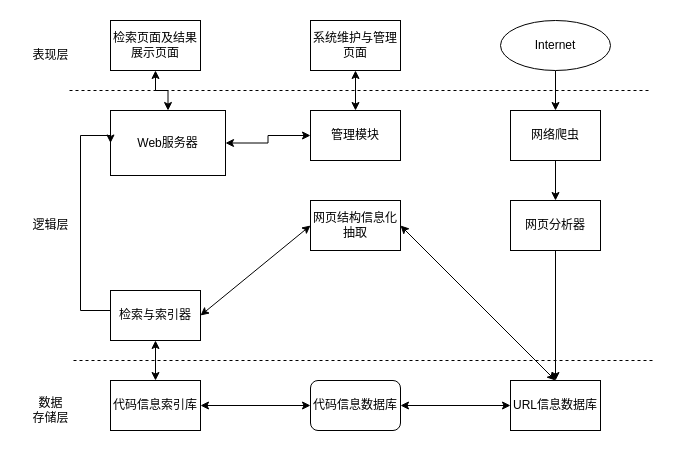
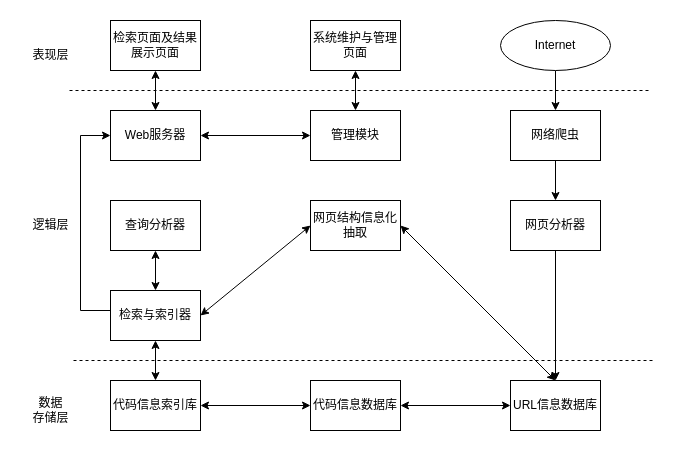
  <mxCell id="0" />
  <mxCell id="1" parent="0" />
  <mxCell id="2" value="" style="edgeStyle=orthogonalEdgeStyle;rounded=0;orthogonalLoop=1;jettySize=auto;html=1;startArrow=classic;startFill=1;" parent="1" source="3" target="5" edge="1"><mxGeometry relative="1" as="geometry" /></mxCell>
  <mxCell id="3" value="检索页面及结果展示页面" style="rounded=0;whiteSpace=wrap;html=1;" parent="1" vertex="1"><mxGeometry x="110" y="20" width="90" height="50" as="geometry" /></mxCell>
  <mxCell id="4" value="" style="edgeStyle=orthogonalEdgeStyle;rounded=0;orthogonalLoop=1;jettySize=auto;html=1;startArrow=classic;startFill=1;" parent="1" source="5" target="14" edge="1"><mxGeometry relative="1" as="geometry" /></mxCell>
- <mxCell id="5" value="Web服务器" style="rounded=0;whiteSpace=wrap;html=1;" parent="1" vertex="1"><mxGeometry x="110" y="110" width="115" height="65" as="geometry" /></mxCell>
+ <mxCell id="5" value="Web服务器" style="rounded=0;whiteSpace=wrap;html=1;" parent="1" vertex="1"><mxGeometry x="110" y="110" width="90" height="50" as="geometry" /></mxCell>
+ <mxCell id="6" value="" style="edgeStyle=orthogonalEdgeStyle;rounded=0;orthogonalLoop=1;jettySize=auto;html=1;startArrow=classic;startFill=1;" parent="1" source="7" target="9" edge="1"><mxGeometry relative="1" as="geometry" /></mxCell>
+ <mxCell id="7" value="查询分析器" style="rounded=0;whiteSpace=wrap;html=1;" parent="1" vertex="1"><mxGeometry x="110" y="200" width="90" height="50" as="geometry" /></mxCell>
  <mxCell id="8" value="" style="edgeStyle=orthogonalEdgeStyle;rounded=0;orthogonalLoop=1;jettySize=auto;html=1;startArrow=classic;startFill=1;" parent="1" source="9" target="11" edge="1"><mxGeometry relative="1" as="geometry" /></mxCell>
  <mxCell id="9" value="检索与索引器" style="rounded=0;whiteSpace=wrap;html=1;" parent="1" vertex="1"><mxGeometry x="110" y="290" width="90" height="50" as="geometry" /></mxCell>
  <mxCell id="10" value="" style="edgeStyle=orthogonalEdgeStyle;rounded=0;orthogonalLoop=1;jettySize=auto;html=1;startArrow=classic;startFill=1;" parent="1" source="11" target="17" edge="1"><mxGeometry relative="1" as="geometry" /></mxCell>
  <mxCell id="11" value="代码信息索引库" style="rounded=0;whiteSpace=wrap;html=1;" parent="1" vertex="1"><mxGeometry x="110" y="380" width="90" height="50" as="geometry" /></mxCell>
  <mxCell id="12" value="" style="edgeStyle=orthogonalEdgeStyle;rounded=0;orthogonalLoop=1;jettySize=auto;html=1;startArrow=classic;startFill=1;" parent="1" source="13" target="14" edge="1"><mxGeometry relative="1" as="geometry" /></mxCell>
  <mxCell id="13" value="系统维护与管理页面" style="rounded=0;whiteSpace=wrap;html=1;" parent="1" vertex="1"><mxGeometry x="310" y="20" width="90" height="50" as="geometry" /></mxCell>
  <mxCell id="14" value="管理模块" style="rounded=0;whiteSpace=wrap;html=1;" parent="1" vertex="1"><mxGeometry x="310" y="110" width="90" height="50" as="geometry" /></mxCell>
  <mxCell id="15" value="网页结构信息化抽取" style="rounded=0;whiteSpace=wrap;html=1;" parent="1" vertex="1"><mxGeometry x="310" y="200" width="90" height="50" as="geometry" /></mxCell>
  <mxCell id="16" value="" style="edgeStyle=orthogonalEdgeStyle;rounded=0;orthogonalLoop=1;jettySize=auto;html=1;startArrow=classic;startFill=1;" parent="1" source="17" target="22" edge="1"><mxGeometry relative="1" as="geometry" /></mxCell>
- <mxCell id="17" value="代码信息数据库" style="whiteSpace=wrap;html=1;rounded=1;" parent="1" vertex="1"><mxGeometry x="310" y="380" width="90" height="50" as="geometry" /></mxCell>
+ <mxCell id="17" value="代码信息数据库" style="rounded=0;whiteSpace=wrap;html=1;" parent="1" vertex="1"><mxGeometry x="310" y="380" width="90" height="50" as="geometry" /></mxCell>
  <mxCell id="18" value="" style="edgeStyle=orthogonalEdgeStyle;rounded=0;orthogonalLoop=1;jettySize=auto;html=1;startArrow=none;startFill=0;" parent="1" source="19" target="21" edge="1"><mxGeometry relative="1" as="geometry" /></mxCell>
  <mxCell id="19" value="网络爬虫" style="rounded=0;whiteSpace=wrap;html=1;" parent="1" vertex="1"><mxGeometry x="510" y="110" width="90" height="50" as="geometry" /></mxCell>
  <mxCell id="20" value="" style="edgeStyle=orthogonalEdgeStyle;rounded=0;orthogonalLoop=1;jettySize=auto;html=1;startArrow=none;startFill=0;entryX=0.5;entryY=0;entryDx=0;entryDy=0;" parent="1" source="21" target="22" edge="1"><mxGeometry relative="1" as="geometry"><mxPoint x="555" y="330" as="targetPoint" /></mxGeometry></mxCell>
  <mxCell id="21" value="网页分析器" style="rounded=0;whiteSpace=wrap;html=1;" parent="1" vertex="1"><mxGeometry x="510" y="200" width="90" height="50" as="geometry" /></mxCell>
  <mxCell id="22" value="URL信息数据库" style="rounded=0;whiteSpace=wrap;html=1;" parent="1" vertex="1"><mxGeometry x="510" y="380" width="90" height="50" as="geometry" /></mxCell>
  <mxCell id="23" value="" style="endArrow=none;dashed=1;html=1;rounded=0;" parent="1" edge="1"><mxGeometry width="50" height="50" relative="1" as="geometry"><mxPoint x="69" y="90" as="sourcePoint" /><mxPoint x="650" y="90" as="targetPoint" /></mxGeometry></mxCell>
  <mxCell id="24" value="" style="endArrow=none;dashed=1;html=1;rounded=0;" parent="1" edge="1"><mxGeometry width="50" height="50" relative="1" as="geometry"><mxPoint x="73" y="360" as="sourcePoint" /><mxPoint x="654" y="360" as="targetPoint" /></mxGeometry></mxCell>
  <mxCell id="25" value="" style="endArrow=classic;html=1;rounded=0;exitX=0;exitY=0.5;exitDx=0;exitDy=0;entryX=0;entryY=0.5;entryDx=0;entryDy=0;edgeStyle=orthogonalEdgeStyle;" parent="1" source="9" target="5" edge="1"><mxGeometry width="50" height="50" relative="1" as="geometry"><mxPoint x="340" y="260" as="sourcePoint" /><mxPoint x="390" y="210" as="targetPoint" /><Array as="points"><mxPoint x="110" y="310" /><mxPoint x="80" y="310" /><mxPoint x="80" y="135" /></Array></mxGeometry></mxCell>
  <mxCell id="26" value="" style="edgeStyle=orthogonalEdgeStyle;rounded=0;orthogonalLoop=1;jettySize=auto;html=1;startArrow=none;startFill=0;" parent="1" source="27" target="19" edge="1"><mxGeometry relative="1" as="geometry" /></mxCell>
  <mxCell id="27" value="Internet" style="ellipse;whiteSpace=wrap;html=1;" parent="1" vertex="1"><mxGeometry x="500" y="20" width="110" height="50" as="geometry" /></mxCell>
  <mxCell id="28" value="" style="endArrow=classic;startArrow=classic;html=1;rounded=0;exitX=1;exitY=0.5;exitDx=0;exitDy=0;entryX=0;entryY=0.5;entryDx=0;entryDy=0;" parent="1" source="9" target="15" edge="1"><mxGeometry width="50" height="50" relative="1" as="geometry"><mxPoint x="230" y="320" as="sourcePoint" /><mxPoint x="280" y="270" as="targetPoint" /></mxGeometry></mxCell>
  <mxCell id="29" value="" style="endArrow=classic;startArrow=classic;html=1;rounded=0;entryX=0.5;entryY=0;entryDx=0;entryDy=0;exitX=1;exitY=0.5;exitDx=0;exitDy=0;" parent="1" source="15" target="22" edge="1"><mxGeometry width="50" height="50" relative="1" as="geometry"><mxPoint x="390" y="250" as="sourcePoint" /><mxPoint x="440" y="200" as="targetPoint" /></mxGeometry></mxCell>
  <mxCell id="30" value="数据&lt;br&gt;存储层" style="text;html=1;align=center;verticalAlign=middle;resizable=0;points=[];autosize=1;strokeColor=none;fillColor=none;" parent="1" vertex="1"><mxGeometry x="20" y="390" width="60" height="40" as="geometry" /></mxCell>
  <mxCell id="31" value="逻辑层" style="text;html=1;align=center;verticalAlign=middle;resizable=0;points=[];autosize=1;strokeColor=none;fillColor=none;" parent="1" vertex="1"><mxGeometry x="20" y="210" width="60" height="30" as="geometry" /></mxCell>
  <mxCell id="32" value="表现层" style="text;html=1;align=center;verticalAlign=middle;resizable=0;points=[];autosize=1;strokeColor=none;fillColor=none;" parent="1" vertex="1"><mxGeometry x="20" y="40" width="60" height="30" as="geometry" /></mxCell>
